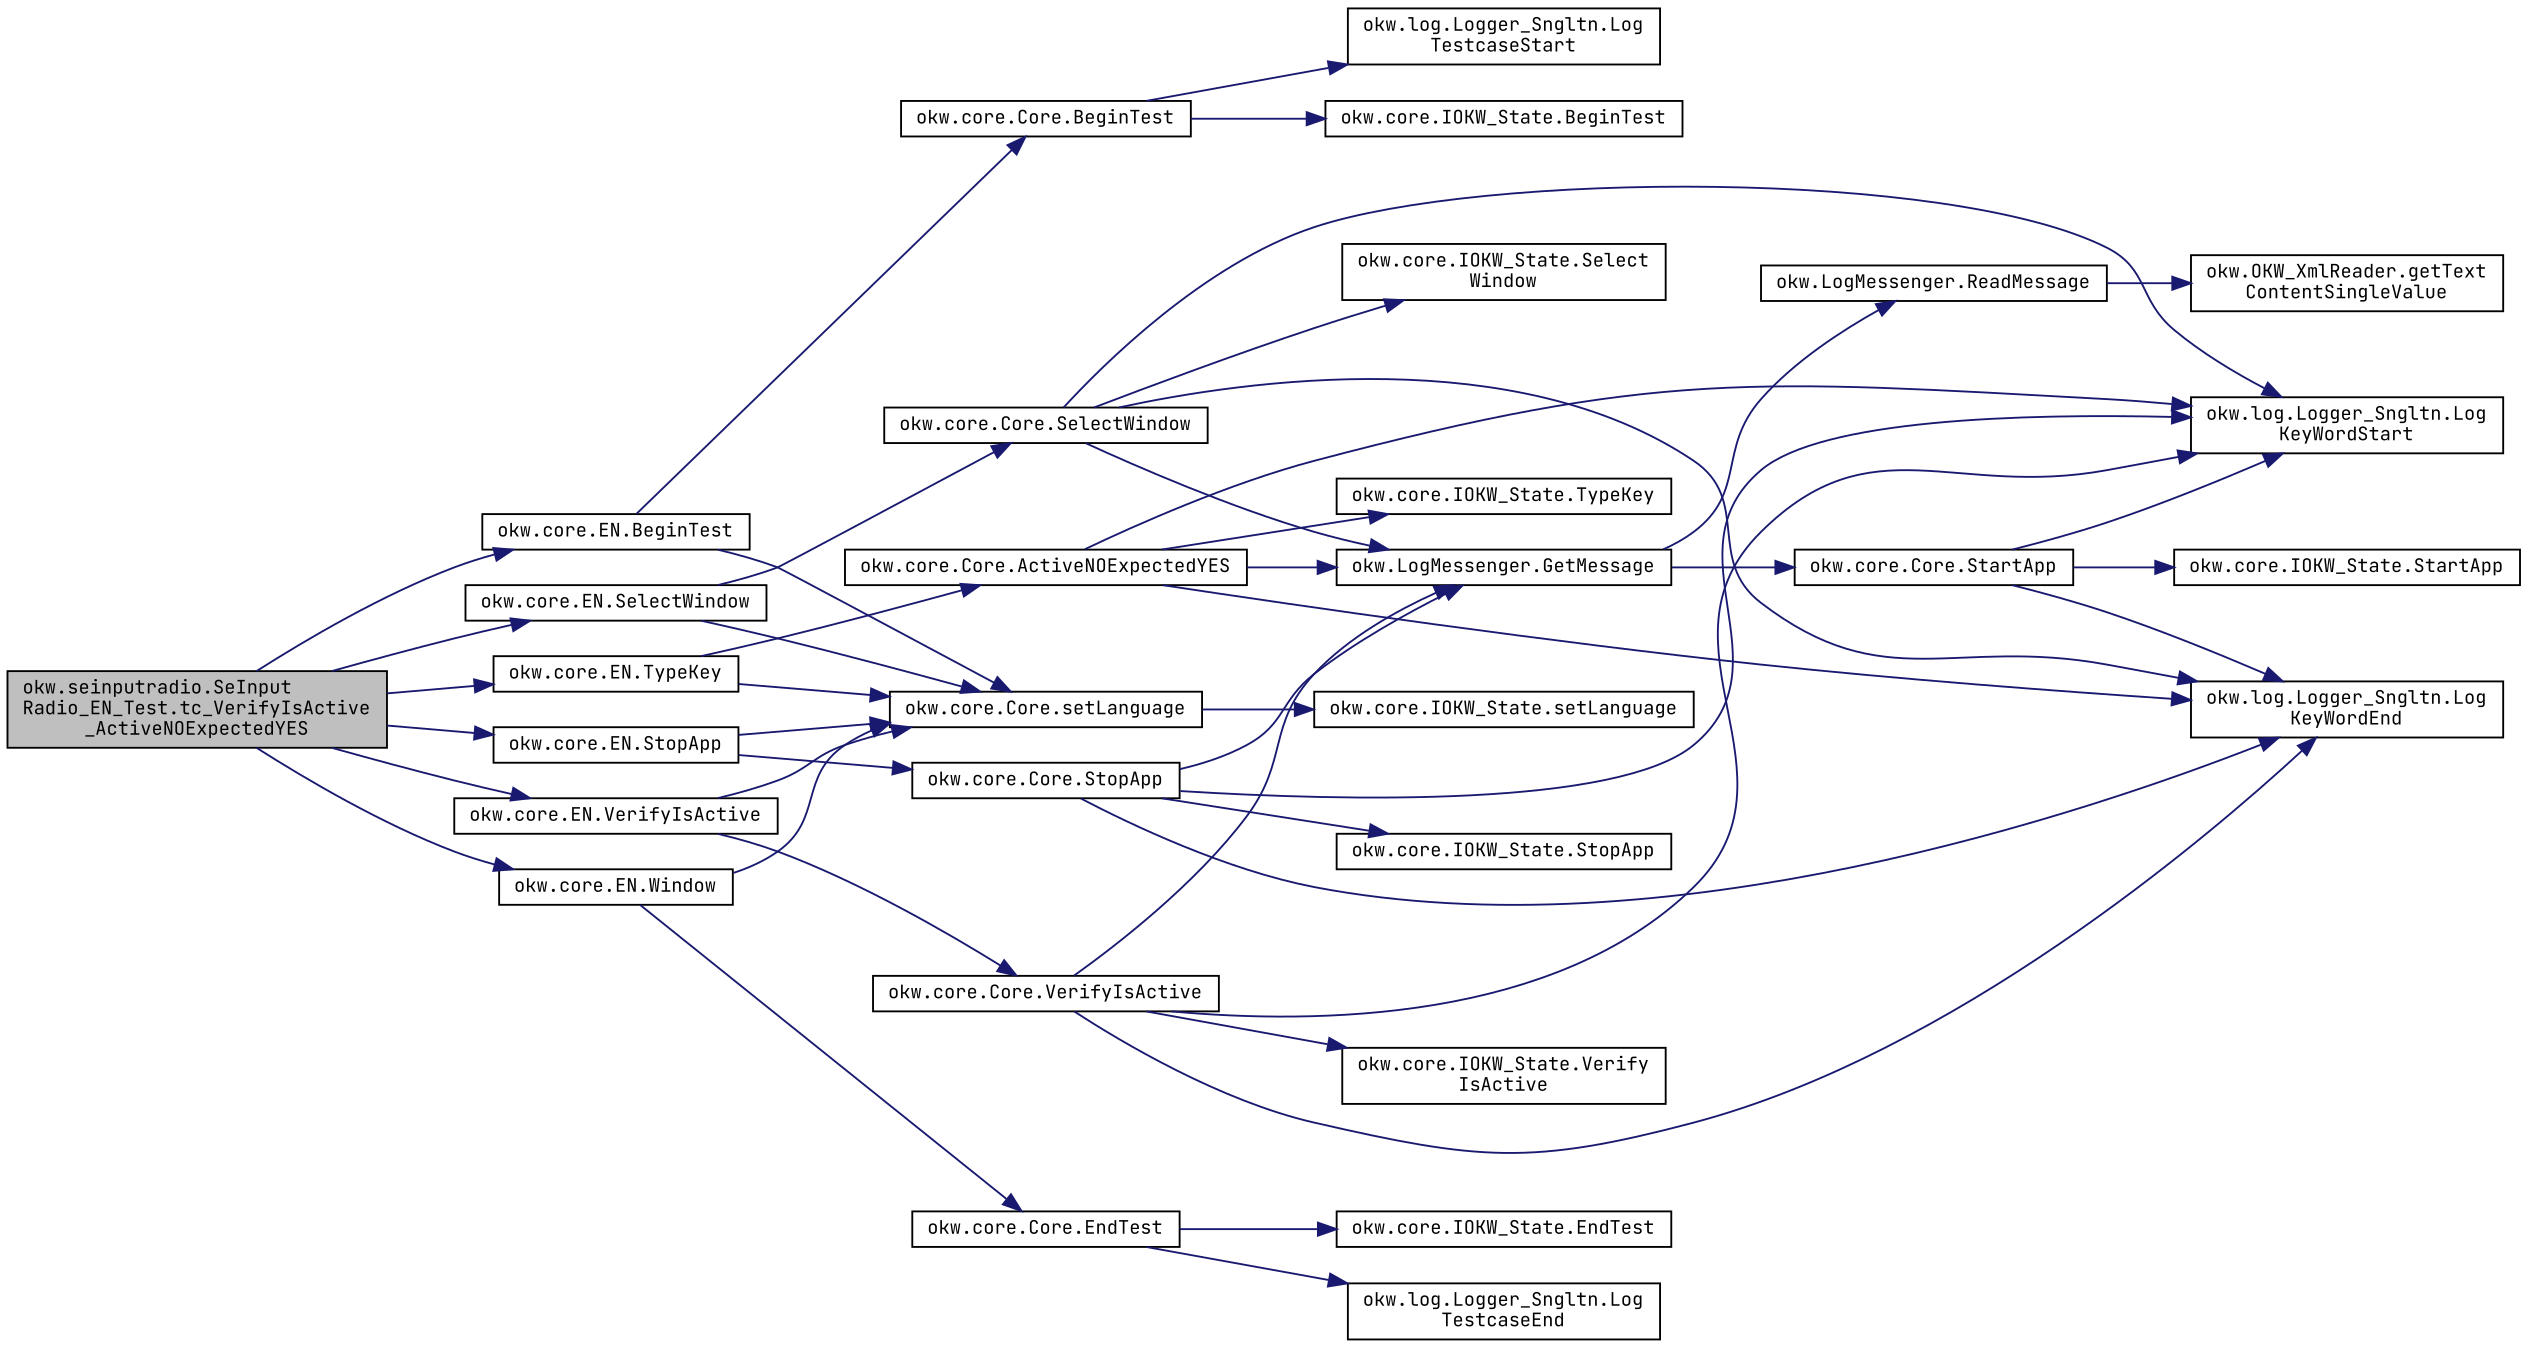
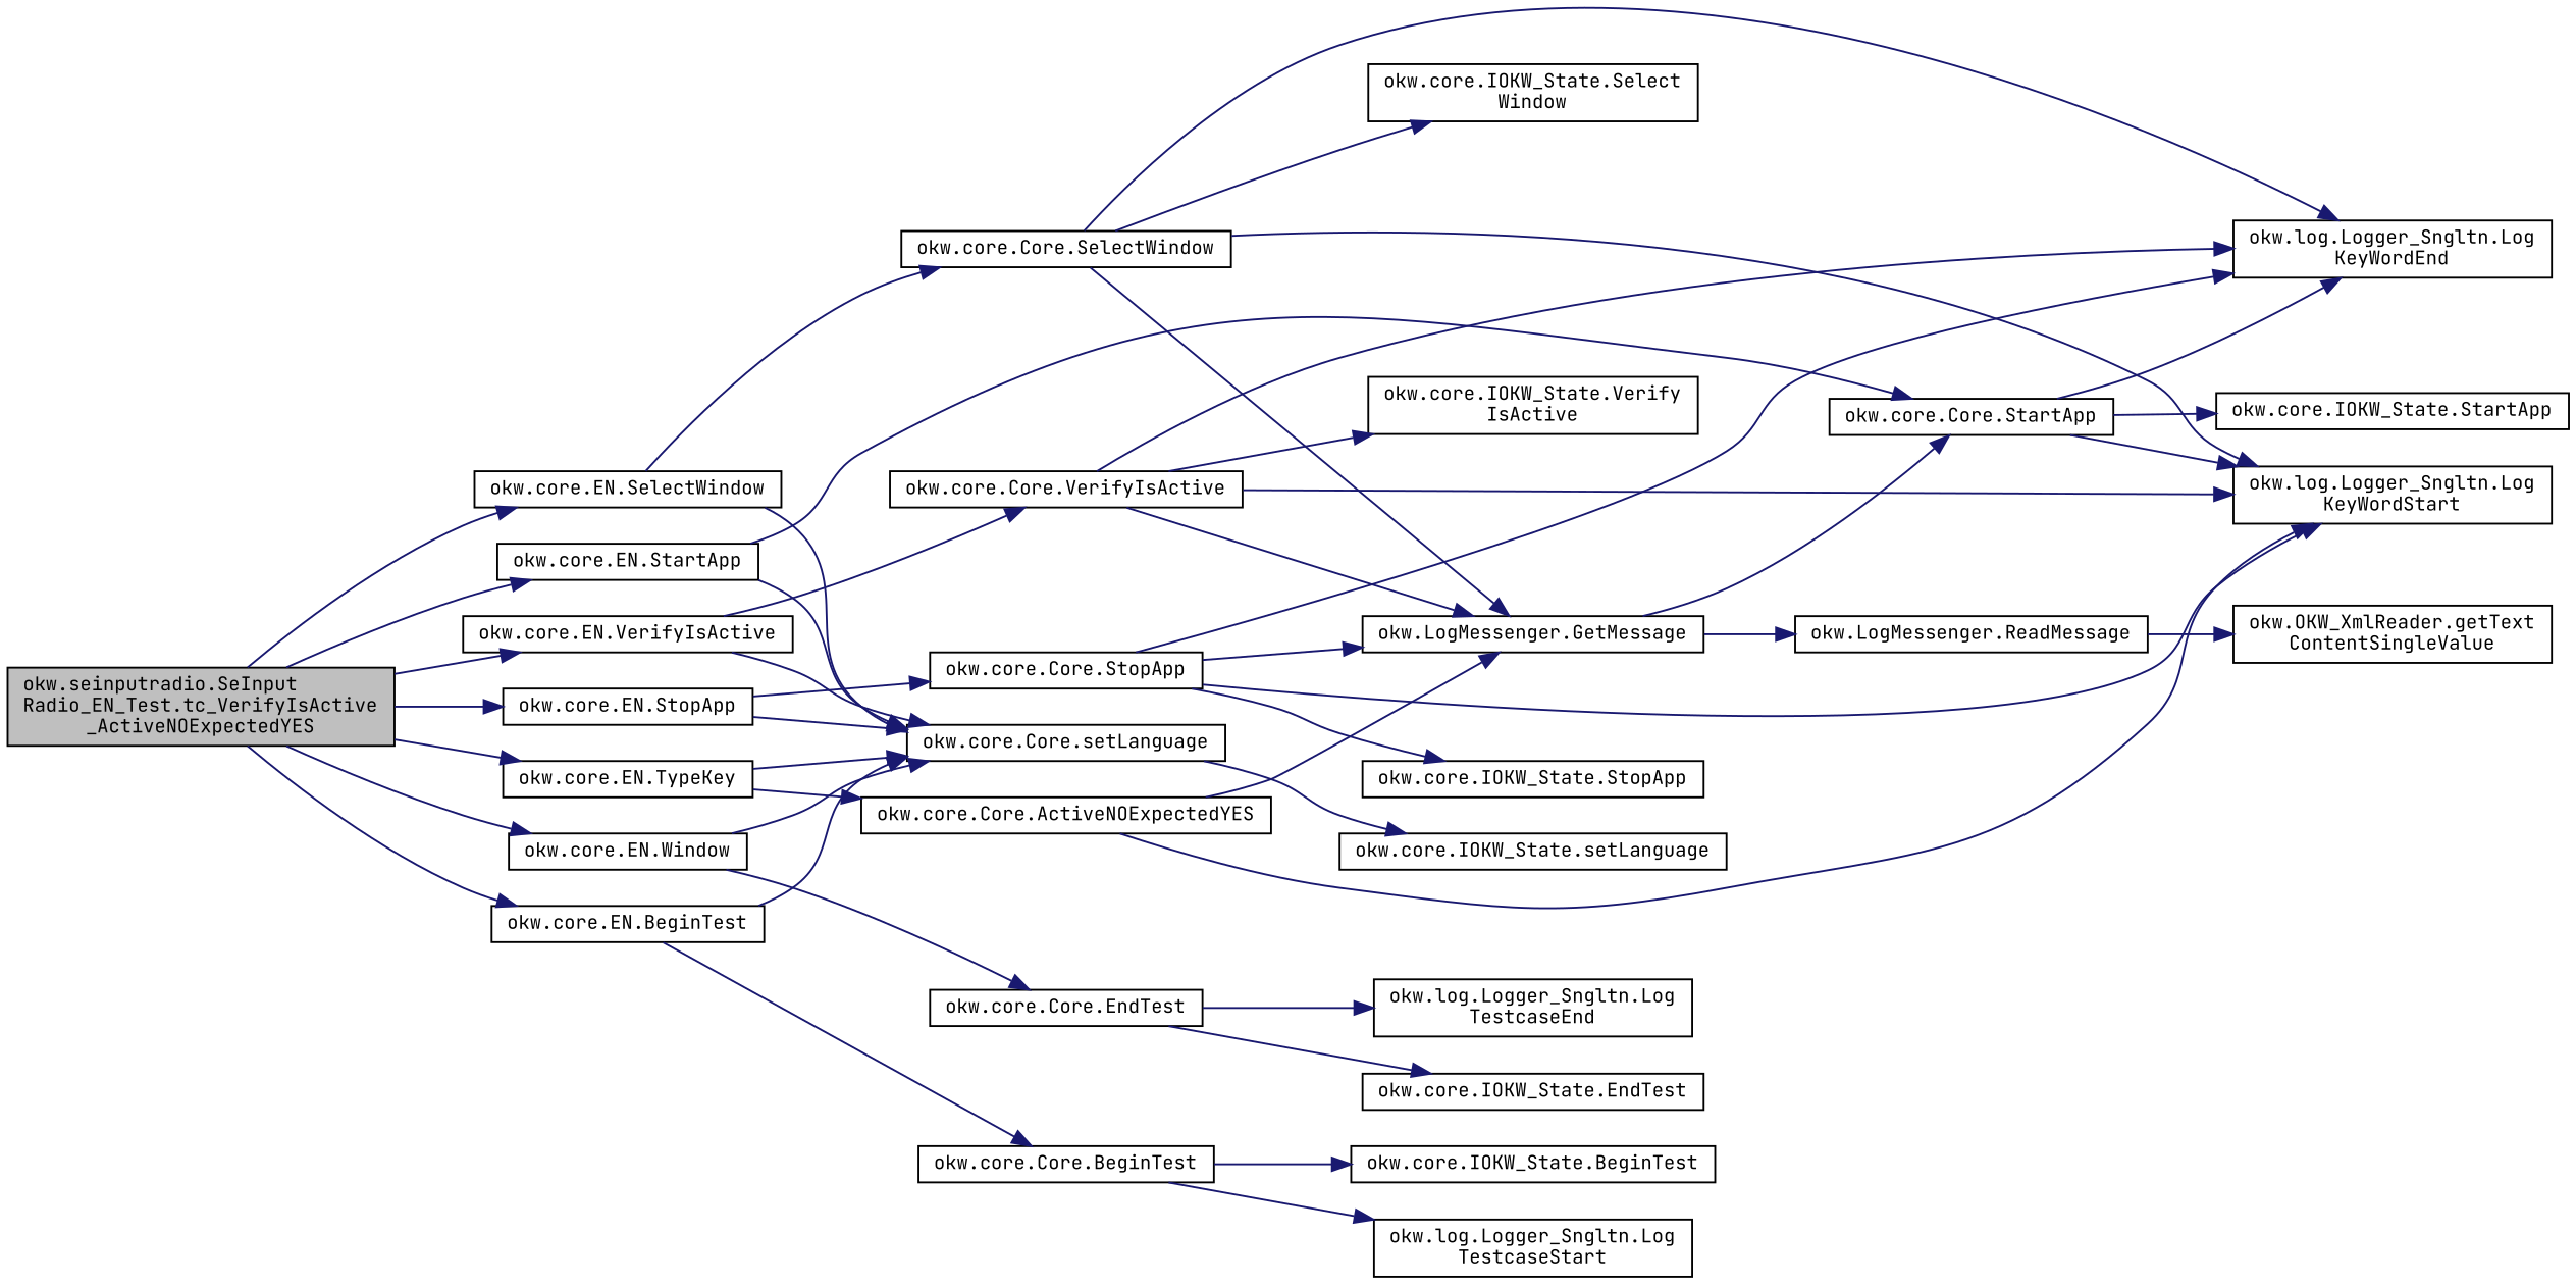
  digraph {
    fontname="JetBrains Mono"
    rankdir=LR
    node [color=black fillcolor=white fontname="JetBrains Mono" fontsize=10 shape=record style=filled]
    edge [color=midnightblue fontname="JetBrains Mono" fontsize=10 labelfontname=Helvetica labelfontsize=10 style=solid]
    n1 [fillcolor=grey75 fontcolor=black height=0.2 label="okw.seinputradio.SeInput\lRadio_EN_Test.tc_VerifyIsActive\l_ActiveNOExpectedYES" width=0.4]
    n2 [height=0.2 label="okw.core.EN.BeginTest" width=0.4]
+   n3 [height=0.2 label="okw.core.EN.StartApp" width=0.4]
    n4 [height=0.2 label="okw.core.EN.TypeKey" width=0.4]
    n5 [height=0.2 label="okw.core.EN.SelectWindow" width=0.4]
    n6 [height=0.2 label="okw.core.EN.VerifyIsActive" width=0.4]
    n7 [height=0.2 label="okw.core.EN.StopApp" width=0.4]
    n8 [height=0.2 label="okw.core.EN.Window" width=0.4]
    n9 [height=0.2 label="okw.core.Core.setLanguage" width=0.4]
    n10 [height=0.2 label="okw.core.Core.BeginTest" width=0.4]
    n11 [height=0.2 label="okw.core.Core.StartApp" width=0.4]
    n12 [height=0.2 label="okw.core.Core.ActiveNOExpectedYES" width=0.4]
    n13 [height=0.2 label="okw.core.Core.SelectWindow" width=0.4]
    n14 [height=0.2 label="okw.core.Core.VerifyIsActive" width=0.4]
    n15 [height=0.2 label="okw.core.Core.StopApp" width=0.4]
    n16 [height=0.2 label="okw.core.Core.EndTest" width=0.4]
    n17 [height=0.2 label="okw.core.IOKW_State.setLanguage" width=0.4]
    n18 [height=0.2 label="okw.log.Logger_Sngltn.Log\lTestcaseStart" width=0.4]
    n19 [height=0.2 label="okw.core.IOKW_State.BeginTest" width=0.4]
    n20 [height=0.2 label="okw.log.Logger_Sngltn.Log\lKeyWordStart" width=0.4]
    n21 [height=0.2 label="okw.core.IOKW_State.StartApp" width=0.4]
    n22 [height=0.2 label="okw.log.Logger_Sngltn.Log\lKeyWordEnd" width=0.4]
    n23 [height=0.2 label="okw.LogMessenger.GetMessage" width=0.4]
    n24 [height=0.2 label="okw.LogMessenger.ReadMessage" width=0.4]
    n25 [height=0.2 label="okw.OKW_XmlReader.getText\lContentSingleValue" width=0.4]
-   n26 [height=0.2 label="okw.core.IOKW_State.TypeKey" width=0.4]
    n27 [height=0.2 label="okw.core.IOKW_State.Select\lWindow" width=0.4]
    n28 [height=0.2 label="okw.core.IOKW_State.Verify\lIsActive" width=0.4]
    n29 [height=0.2 label="okw.core.IOKW_State.StopApp" width=0.4]
    n30 [height=0.2 label="okw.core.IOKW_State.EndTest" width=0.4]
    n31 [height=0.2 label="okw.log.Logger_Sngltn.Log\lTestcaseEnd" width=0.4]
    n1 -> n2
+   n1 -> n3
    n1 -> n4
    n1 -> n5
    n1 -> n6
    n1 -> n7
    n1 -> n8
    n2 -> n9
    n2 -> n10
+   n3 -> n9
+   n3 -> n11
    n4 -> n9
    n4 -> n12
    n5 -> n9
    n5 -> n13
    n6 -> n9
    n6 -> n14
    n7 -> n9
    n7 -> n15
    n8 -> n9
    n8 -> n16
    n9 -> n17
    n10 -> n18
    n10 -> n19
    n11 -> n20
    n11 -> n21
    n11 -> n22
    n12 -> n20
-   n12 -> n22
    n12 -> n23
-   n12 -> n26
    n13 -> n20
    n13 -> n22
    n13 -> n23
    n13 -> n27
    n14 -> n20
    n14 -> n22
    n14 -> n23
    n14 -> n28
    n15 -> n20
    n15 -> n22
    n15 -> n23
    n15 -> n29
    n16 -> n30
    n16 -> n31
    n23 -> n11
    n23 -> n24
    n24 -> n25
  }
